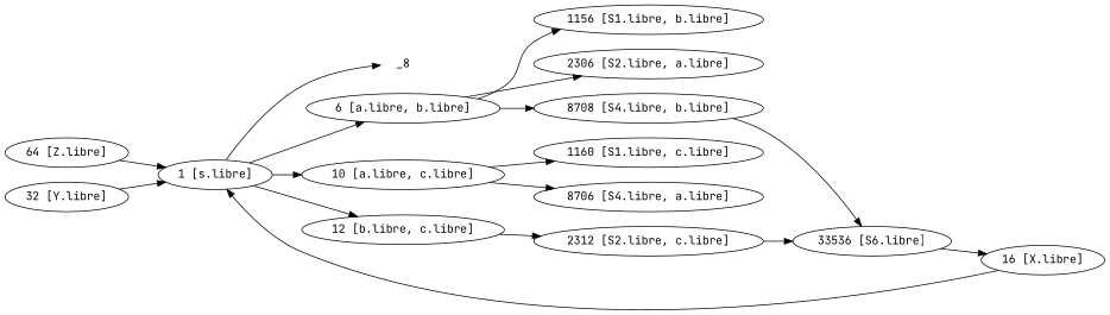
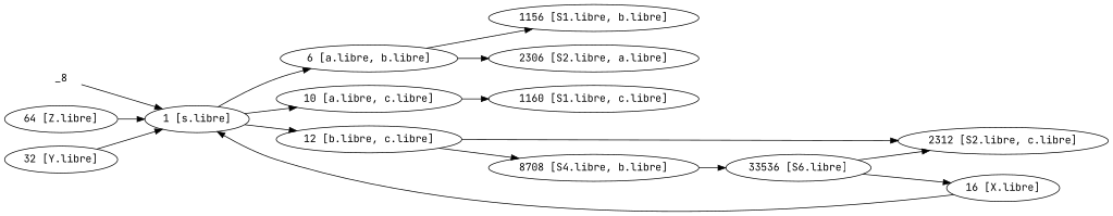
  digraph {
    fontname="JetBrains Mono"
    rankdir=LR
    node [fontname="JetBrains Mono"]
    edge [fontname="JetBrains Mono"]
    n1 [label=_8 shape=none]
    n2 [label="1 [s.libre]"]
    n3 [label="6 [a.libre, b.libre]"]
    n4 [label="10 [a.libre, c.libre]"]
    n5 [label="12 [b.libre, c.libre]"]
    n6 [label="1156 [S1.libre, b.libre]"]
    n7 [label="2306 [S2.libre, a.libre]"]
    n8 [label="1160 [S1.libre, c.libre]"]
-   n9 [label="8706 [S4.libre, a.libre]"]
    n10 [label="2312 [S2.libre, c.libre]"]
    n11 [label="8708 [S4.libre, b.libre]"]
    n12 [label="33536 [S6.libre]"]
    n13 [label="16 [X.libre]"]
    n14 [label="64 [Z.libre]"]
    n15 [label="32 [Y.libre]"]
-   n2 -> n1
+   n1 -> n2
    n2 -> n3
    n2 -> n4
    n2 -> n5
    n3 -> n6
    n3 -> n7
    n4 -> n8
-   n4 -> n9
    n5 -> n10
-   n3 -> n11
-   n10 -> n12
+   n5 -> n11
+   n12 -> n10
    n11 -> n12
    n12 -> n13
    n13 -> n2
    n14 -> n2
    n15 -> n2
  }
